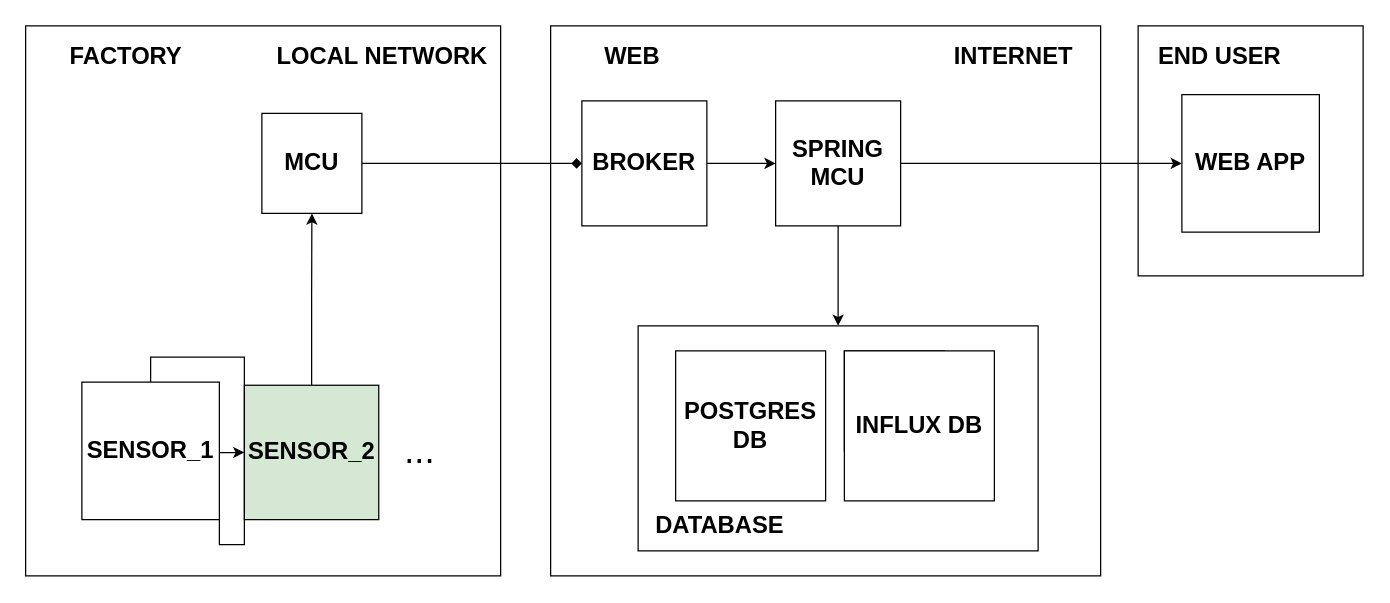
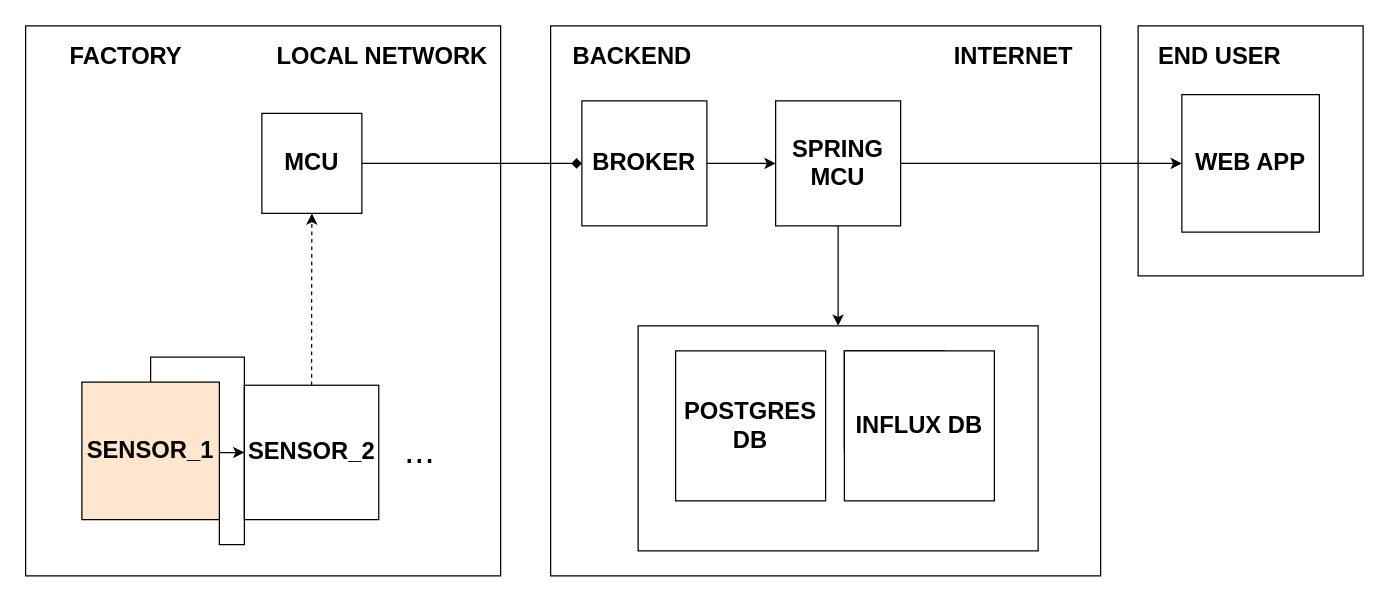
  <mxCell id="0" />
  <mxCell id="1" parent="0" />
  <mxCell id="2" value="" style="rounded=0;whiteSpace=wrap;html=1;" parent="1" vertex="1"><mxGeometry x="20" y="20" width="380" height="440" as="geometry" /></mxCell>
  <mxCell id="3" value="FACTORY" style="text;html=1;align=center;verticalAlign=middle;resizable=0;points=[];autosize=1;strokeColor=none;fillColor=none;fontStyle=1;fontSize=19;" parent="1" vertex="1"><mxGeometry x="45" y="25" width="110" height="40" as="geometry" /></mxCell>
  <mxCell id="4" value="" style="rounded=0;whiteSpace=wrap;html=1;" parent="1" vertex="1"><mxGeometry x="440" y="20" width="440" height="440" as="geometry" /></mxCell>
  <mxCell id="5" style="edgeStyle=orthogonalEdgeStyle;rounded=0;orthogonalLoop=1;jettySize=auto;html=1;endArrow=diamond;" parent="1" source="6" target="11" edge="1"><mxGeometry relative="1" as="geometry" /></mxCell>
  <mxCell id="6" value="&lt;font style=&quot;font-size: 19px;&quot;&gt;MCU&lt;/font&gt;" style="whiteSpace=wrap;html=1;aspect=fixed;fontStyle=1" parent="1" vertex="1"><mxGeometry x="209" y="90" width="80" height="80" as="geometry" /></mxCell>
- <mxCell id="7" value="WEB" style="text;html=1;align=center;verticalAlign=middle;resizable=0;points=[];autosize=1;strokeColor=none;fillColor=none;fontStyle=1;fontSize=19;" parent="1" vertex="1"><mxGeometry x="445" y="25" width="120" height="40" as="geometry" /></mxCell>
+ <mxCell id="7" value="BACKEND" style="text;html=1;align=center;verticalAlign=middle;resizable=0;points=[];autosize=1;strokeColor=none;fillColor=none;fontStyle=1;fontSize=19;" parent="1" vertex="1"><mxGeometry x="445" y="25" width="120" height="40" as="geometry" /></mxCell>
  <mxCell id="8" style="edgeStyle=orthogonalEdgeStyle;rounded=0;orthogonalLoop=1;jettySize=auto;html=1;" parent="1" source="9" target="12" edge="1"><mxGeometry relative="1" as="geometry" /></mxCell>
  <mxCell id="9" value="SPRING&lt;br style=&quot;font-size: 19px;&quot;&gt;MCU" style="whiteSpace=wrap;html=1;aspect=fixed;fontStyle=1;fontSize=19;" parent="1" vertex="1"><mxGeometry x="620" y="80" width="100" height="100" as="geometry" /></mxCell>
  <mxCell id="10" style="edgeStyle=orthogonalEdgeStyle;rounded=0;orthogonalLoop=1;jettySize=auto;html=1;" parent="1" source="11" target="9" edge="1"><mxGeometry relative="1" as="geometry" /></mxCell>
  <mxCell id="11" value="BROKER" style="whiteSpace=wrap;html=1;aspect=fixed;fontStyle=1;fontSize=19;" parent="1" vertex="1"><mxGeometry x="465" y="80" width="100" height="100" as="geometry" /></mxCell>
  <mxCell id="12" value="" style="rounded=0;whiteSpace=wrap;html=1;" parent="1" vertex="1"><mxGeometry x="510" y="260" width="320" height="180" as="geometry" /></mxCell>
  <mxCell id="13" value="POSTGRES DB" style="whiteSpace=wrap;html=1;aspect=fixed;fontStyle=1;fontSize=19;" parent="1" vertex="1"><mxGeometry x="540" y="280" width="120" height="120" as="geometry" /></mxCell>
  <mxCell id="14" value="INFLUX DB" style="whiteSpace=wrap;html=1;aspect=fixed;" parent="1" vertex="1"><mxGeometry x="675" y="280" width="80" height="80" as="geometry" /></mxCell>
- <mxCell id="15" value="DATABASE" style="text;html=1;align=center;verticalAlign=middle;resizable=0;points=[];autosize=1;strokeColor=none;fillColor=none;fontStyle=1;fontSize=19;" parent="1" vertex="1"><mxGeometry x="510" y="400" width="130" height="40" as="geometry" /></mxCell>
  <mxCell id="16" value="SENSORS" style="text;html=1;align=center;verticalAlign=middle;resizable=0;points=[];autosize=1;strokeColor=none;fillColor=none;fontStyle=1" parent="1" vertex="1"><mxGeometry x="95" y="360" width="80" height="30" as="geometry" /></mxCell>
  <mxCell id="17" value="" style="rounded=0;whiteSpace=wrap;html=1;" parent="1" vertex="1"><mxGeometry x="910" y="20" width="180" height="200" as="geometry" /></mxCell>
  <mxCell id="18" value="END USER" style="text;html=1;align=center;verticalAlign=middle;resizable=0;points=[];autosize=1;strokeColor=none;fillColor=none;fontStyle=1;fontSize=19;" parent="1" vertex="1"><mxGeometry x="915" y="25" width="120" height="40" as="geometry" /></mxCell>
  <mxCell id="19" value="WEB APP" style="whiteSpace=wrap;html=1;aspect=fixed;fontStyle=1;fontSize=19;" parent="1" vertex="1"><mxGeometry x="945" y="75" width="110" height="110" as="geometry" /></mxCell>
  <mxCell id="20" style="edgeStyle=orthogonalEdgeStyle;rounded=0;orthogonalLoop=1;jettySize=auto;html=1;" parent="1" source="9" target="19" edge="1"><mxGeometry relative="1" as="geometry" /></mxCell>
- <mxCell id="21" style="edgeStyle=orthogonalEdgeStyle;rounded=0;orthogonalLoop=1;jettySize=auto;html=1;" edge="1" parent="1" source="22" target="6"><mxGeometry relative="1" as="geometry" /></mxCell>
- <mxCell id="22" value="SENSOR_2" style="whiteSpace=wrap;html=1;aspect=fixed;fontStyle=1;fontSize=19;fillColor=#d5e8d4;" parent="1" vertex="1"><mxGeometry x="195" y="307.5" width="107.5" height="107.5" as="geometry" /></mxCell>
+ <mxCell id="21" style="edgeStyle=orthogonalEdgeStyle;rounded=0;orthogonalLoop=1;jettySize=auto;html=1;dashed=1;" edge="1" parent="1" source="22" target="6"><mxGeometry relative="1" as="geometry" /></mxCell>
+ <mxCell id="22" value="SENSOR_2" style="whiteSpace=wrap;html=1;aspect=fixed;fontStyle=1;fontSize=19;" parent="1" vertex="1"><mxGeometry x="195" y="307.5" width="107.5" height="107.5" as="geometry" /></mxCell>
  <mxCell id="23" style="edgeStyle=orthogonalEdgeStyle;rounded=0;orthogonalLoop=1;jettySize=auto;html=1;exitX=0.5;exitY=0;exitDx=0;exitDy=0;" edge="1" parent="1" source="24" target="22"><mxGeometry relative="1" as="geometry" /></mxCell>
- <mxCell id="24" value="SENSOR_1" style="whiteSpace=wrap;html=1;aspect=fixed;fontStyle=1;fontSize=19;" parent="1" vertex="1"><mxGeometry x="65" y="305" width="110" height="110" as="geometry" /></mxCell>
+ <mxCell id="24" value="SENSOR_1" style="whiteSpace=wrap;html=1;aspect=fixed;fontStyle=1;fontSize=19;fillColor=#ffe6cc;" parent="1" vertex="1"><mxGeometry x="65" y="305" width="110" height="110" as="geometry" /></mxCell>
  <mxCell id="25" value="INFLUX DB" style="whiteSpace=wrap;html=1;aspect=fixed;fontStyle=1;fontSize=19;" parent="1" vertex="1"><mxGeometry x="675" y="280" width="120" height="120" as="geometry" /></mxCell>
  <mxCell id="26" value="INTERNET" style="text;html=1;align=center;verticalAlign=middle;resizable=0;points=[];autosize=1;strokeColor=none;fillColor=none;fontStyle=1;fontSize=19;" parent="1" vertex="1"><mxGeometry x="750" y="25" width="120" height="40" as="geometry" /></mxCell>
  <mxCell id="27" value="LOCAL NETWORK" style="text;html=1;align=center;verticalAlign=middle;resizable=0;points=[];autosize=1;strokeColor=none;fillColor=none;fontStyle=1;fontSize=19;" parent="1" vertex="1"><mxGeometry x="210" y="25" width="190" height="40" as="geometry" /></mxCell>
  <mxCell id="28" value="..." style="text;html=1;align=center;verticalAlign=middle;resizable=0;points=[];autosize=1;strokeColor=none;fillColor=none;fontSize=29;" parent="1" vertex="1"><mxGeometry x="310" y="335" width="50" height="50" as="geometry" /></mxCell>
